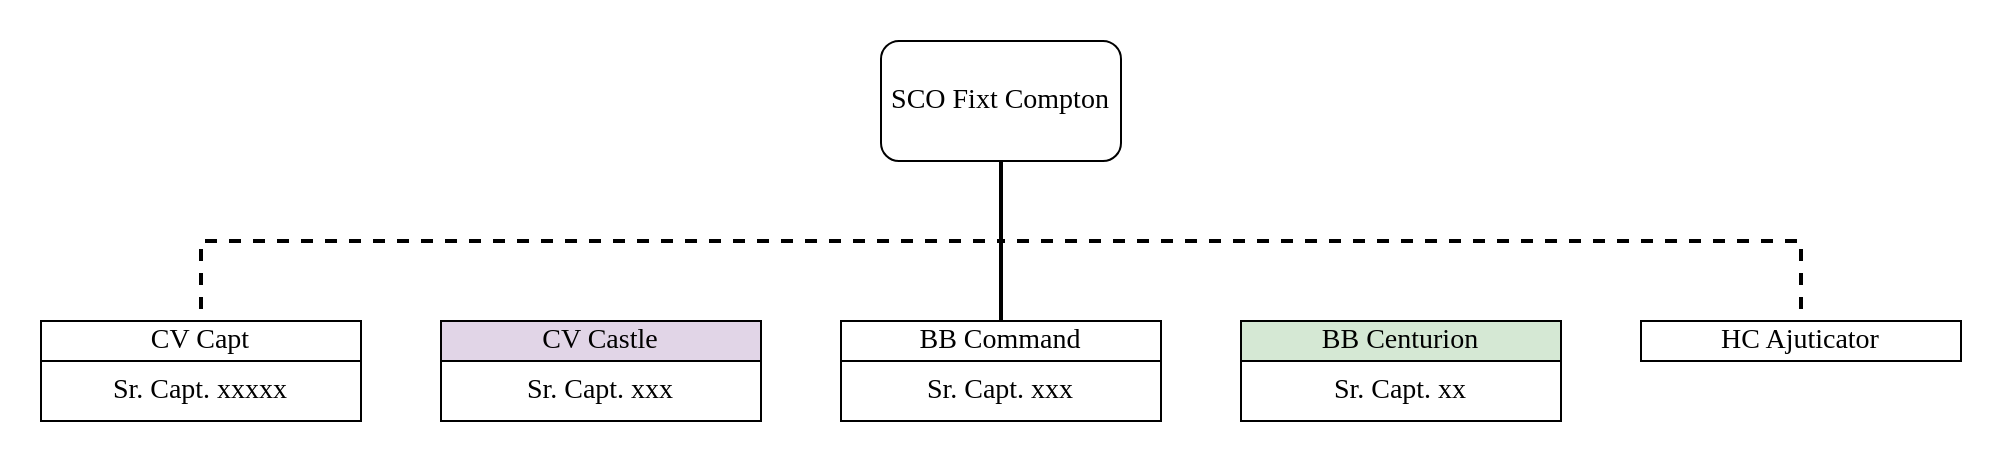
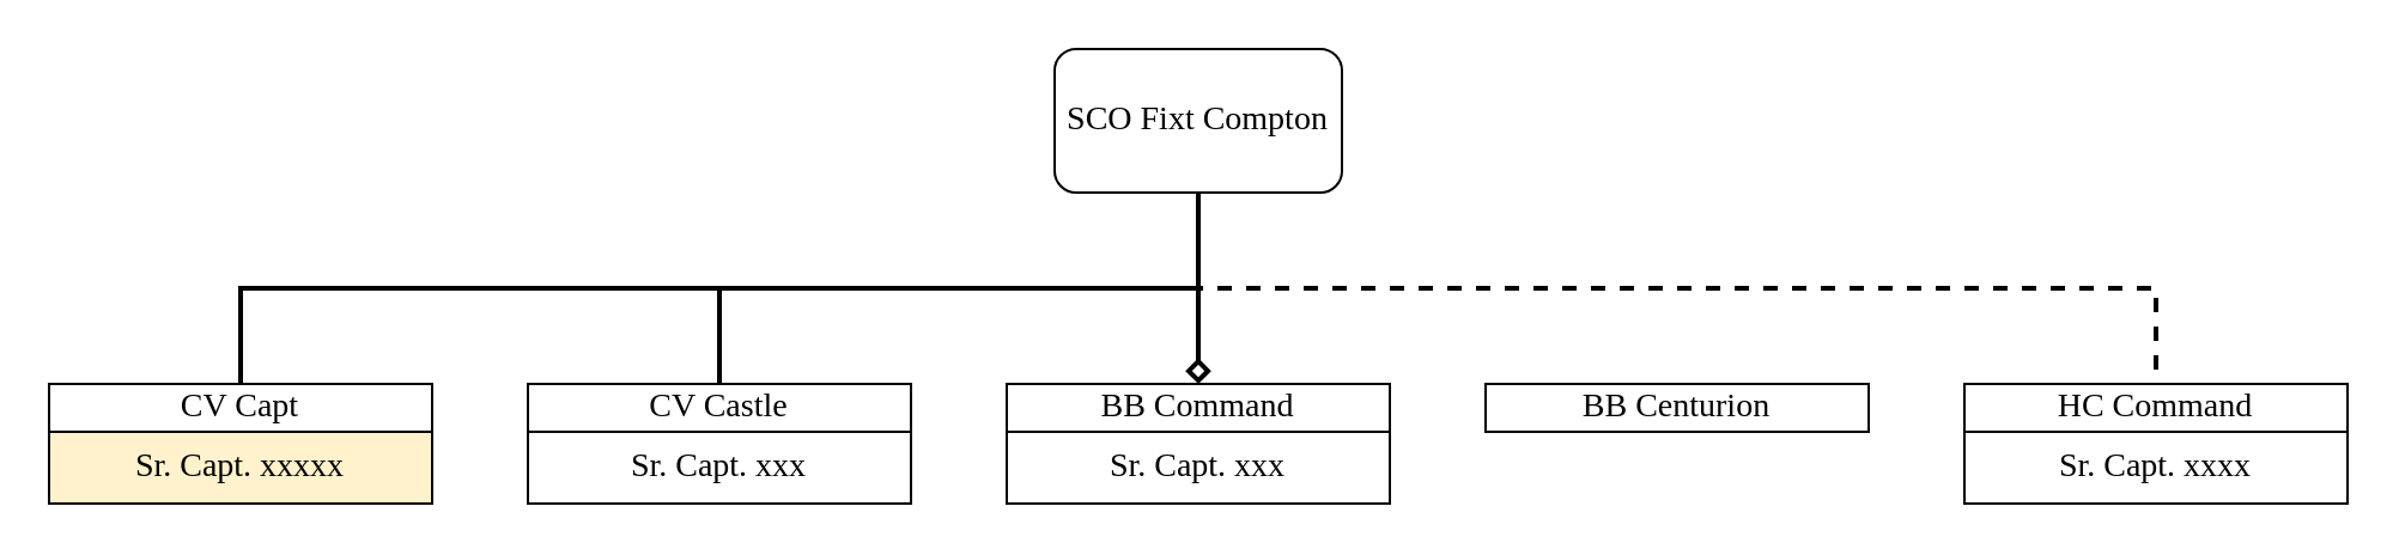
  <mxCell id="0" />
  <mxCell id="1" parent="0" />
- <mxCell id="2" style="edgeStyle=orthogonalEdgeStyle;rounded=0;orthogonalLoop=1;jettySize=auto;html=1;strokeWidth=2;endArrow=none;endFill=0;dashed=1;" edge="1" parent="1" source="4" target="7"><mxGeometry relative="1" as="geometry"><Array as="points"><mxPoint x="500" y="120" /><mxPoint x="100" y="120" /></Array><mxPoint x="100" y="160" as="targetPoint" /></mxGeometry></mxCell>
+ <mxCell id="2" style="edgeStyle=orthogonalEdgeStyle;rounded=0;orthogonalLoop=1;jettySize=auto;html=1;strokeWidth=2;endArrow=none;endFill=0;" edge="1" parent="1" source="4" target="7"><mxGeometry relative="1" as="geometry"><Array as="points"><mxPoint x="500" y="120" /><mxPoint x="100" y="120" /></Array><mxPoint x="100" y="160" as="targetPoint" /></mxGeometry></mxCell>
+ <mxCell id="3" style="edgeStyle=orthogonalEdgeStyle;rounded=0;orthogonalLoop=1;jettySize=auto;html=1;strokeWidth=2;endArrow=none;endFill=0;" edge="1" parent="1" source="4" target="10"><mxGeometry relative="1" as="geometry"><mxPoint x="300" y="160" as="targetPoint" /><Array as="points"><mxPoint x="500" y="120" /><mxPoint x="300" y="120" /></Array></mxGeometry></mxCell>
  <mxCell id="4" value="SCO Fixt Compton" style="rounded=1;whiteSpace=wrap;html=1;fontFamily=EG Garamond;fontSize=14;fontStyle=0;fontSource=https%3A%2F%2Ffonts.googleapis.com%2Fcss%3Ffamily%3DEG%2BGaramond;" vertex="1" parent="1"><mxGeometry x="440" y="20" width="120" height="60" as="geometry" /></mxCell>
- <mxCell id="5" style="edgeStyle=orthogonalEdgeStyle;rounded=0;orthogonalLoop=1;jettySize=auto;html=1;strokeWidth=2;endArrow=none;endFill=0;" edge="1" parent="1" source="4" target="13"><mxGeometry relative="1" as="geometry"><mxPoint x="790" y="110" as="sourcePoint" /><mxPoint x="500" y="160" as="targetPoint" /><Array as="points" /></mxGeometry></mxCell>
+ <mxCell id="5" style="edgeStyle=orthogonalEdgeStyle;rounded=0;orthogonalLoop=1;jettySize=auto;html=1;strokeWidth=2;endArrow=diamond;endFill=0;" edge="1" parent="1" source="4" target="13"><mxGeometry relative="1" as="geometry"><mxPoint x="790" y="110" as="sourcePoint" /><mxPoint x="500" y="160" as="targetPoint" /><Array as="points" /></mxGeometry></mxCell>
  <mxCell id="6" value="" style="group" vertex="1" connectable="0" parent="1"><mxGeometry x="20" y="160" width="160" height="50" as="geometry" /></mxCell>
  <mxCell id="7" value="&lt;div&gt;CV Capt&lt;/div&gt;" style="rounded=1;whiteSpace=wrap;html=1;fontFamily=EG Garamond;fontSize=14;fontStyle=0;fontSource=https%3A%2F%2Ffonts.googleapis.com%2Fcss%3Ffamily%3DEG%2BGaramond;arcSize=0;" vertex="1" parent="6"><mxGeometry width="160" height="20" as="geometry" /></mxCell>
- <mxCell id="8" value="&lt;div&gt;Sr. Capt. xxxxx&lt;/div&gt;" style="rounded=1;whiteSpace=wrap;html=1;fontFamily=EG Garamond;fontSize=14;fontStyle=0;fontSource=https%3A%2F%2Ffonts.googleapis.com%2Fcss%3Ffamily%3DEG%2BGaramond;arcSize=0;" vertex="1" parent="6"><mxGeometry y="20" width="160" height="30" as="geometry" /></mxCell>
+ <mxCell id="8" value="&lt;div&gt;Sr. Capt. xxxxx&lt;/div&gt;" style="rounded=1;whiteSpace=wrap;html=1;fontFamily=EG Garamond;fontSize=14;fontStyle=0;fontSource=https%3A%2F%2Ffonts.googleapis.com%2Fcss%3Ffamily%3DEG%2BGaramond;arcSize=0;fillColor=#fff2cc;" vertex="1" parent="6"><mxGeometry y="20" width="160" height="30" as="geometry" /></mxCell>
  <mxCell id="9" value="" style="group" vertex="1" connectable="0" parent="1"><mxGeometry x="220" y="160" width="160" height="50" as="geometry" /></mxCell>
- <mxCell id="10" value="&lt;div&gt;CV Castle&lt;/div&gt;" style="rounded=1;whiteSpace=wrap;html=1;fontFamily=EG Garamond;fontSize=14;fontStyle=0;fontSource=https%3A%2F%2Ffonts.googleapis.com%2Fcss%3Ffamily%3DEG%2BGaramond;arcSize=0;fillColor=#e1d5e7;" vertex="1" parent="9"><mxGeometry width="160" height="20" as="geometry" /></mxCell>
+ <mxCell id="10" value="&lt;div&gt;CV Castle&lt;/div&gt;" style="rounded=1;whiteSpace=wrap;html=1;fontFamily=EG Garamond;fontSize=14;fontStyle=0;fontSource=https%3A%2F%2Ffonts.googleapis.com%2Fcss%3Ffamily%3DEG%2BGaramond;arcSize=0;" vertex="1" parent="9"><mxGeometry width="160" height="20" as="geometry" /></mxCell>
  <mxCell id="11" value="&lt;div&gt;Sr. Capt. xxx&lt;/div&gt;" style="rounded=1;whiteSpace=wrap;html=1;fontFamily=EG Garamond;fontSize=14;fontStyle=0;fontSource=https%3A%2F%2Ffonts.googleapis.com%2Fcss%3Ffamily%3DEG%2BGaramond;arcSize=0;" vertex="1" parent="9"><mxGeometry y="20" width="160" height="30" as="geometry" /></mxCell>
  <mxCell id="12" value="" style="group" vertex="1" connectable="0" parent="1"><mxGeometry x="420" y="160" width="160" height="50" as="geometry" /></mxCell>
- <mxCell id="13" value="&lt;div&gt;BB Command&lt;/div&gt;" style="whiteSpace=wrap;html=1;fontFamily=EG Garamond;fontSize=14;fontStyle=0;fontSource=https%3A%2F%2Ffonts.googleapis.com%2Fcss%3Ffamily%3DEG%2BGaramond;arcSize=0;rounded=0;" vertex="1" parent="12"><mxGeometry width="160" height="20" as="geometry" /></mxCell>
+ <mxCell id="13" value="&lt;div&gt;BB Command&lt;/div&gt;" style="rounded=1;whiteSpace=wrap;html=1;fontFamily=EG Garamond;fontSize=14;fontStyle=0;fontSource=https%3A%2F%2Ffonts.googleapis.com%2Fcss%3Ffamily%3DEG%2BGaramond;arcSize=0;" vertex="1" parent="12"><mxGeometry width="160" height="20" as="geometry" /></mxCell>
  <mxCell id="14" value="&lt;div&gt;Sr. Capt. xxx&lt;/div&gt;" style="rounded=1;whiteSpace=wrap;html=1;fontFamily=EG Garamond;fontSize=14;fontStyle=0;fontSource=https%3A%2F%2Ffonts.googleapis.com%2Fcss%3Ffamily%3DEG%2BGaramond;arcSize=0;" vertex="1" parent="12"><mxGeometry y="20" width="160" height="30" as="geometry" /></mxCell>
  <mxCell id="15" value="" style="group" vertex="1" connectable="0" parent="1"><mxGeometry x="620" y="160" width="160" height="50" as="geometry" /></mxCell>
- <mxCell id="16" value="&lt;div&gt;BB Centurion&lt;/div&gt;" style="rounded=1;whiteSpace=wrap;html=1;fontFamily=EG Garamond;fontSize=14;fontStyle=0;fontSource=https%3A%2F%2Ffonts.googleapis.com%2Fcss%3Ffamily%3DEG%2BGaramond;arcSize=0;fillColor=#d5e8d4;" vertex="1" parent="15"><mxGeometry width="160" height="20" as="geometry" /></mxCell>
- <mxCell id="17" value="&lt;div&gt;Sr. Capt. xx&lt;/div&gt;" style="rounded=1;whiteSpace=wrap;html=1;fontFamily=EG Garamond;fontSize=14;fontStyle=0;fontSource=https%3A%2F%2Ffonts.googleapis.com%2Fcss%3Ffamily%3DEG%2BGaramond;arcSize=0;" vertex="1" parent="15"><mxGeometry y="20" width="160" height="30" as="geometry" /></mxCell>
+ <mxCell id="16" value="&lt;div&gt;BB Centurion&lt;/div&gt;" style="rounded=1;whiteSpace=wrap;html=1;fontFamily=EG Garamond;fontSize=14;fontStyle=0;fontSource=https%3A%2F%2Ffonts.googleapis.com%2Fcss%3Ffamily%3DEG%2BGaramond;arcSize=0;" vertex="1" parent="15"><mxGeometry width="160" height="20" as="geometry" /></mxCell>
  <mxCell id="18" value="" style="group" vertex="1" connectable="0" parent="1"><mxGeometry x="820" y="160" width="160" height="50" as="geometry" /></mxCell>
- <mxCell id="19" value="&lt;div&gt;HC Ajuticator&lt;/div&gt;" style="rounded=1;whiteSpace=wrap;html=1;fontFamily=EG Garamond;fontSize=14;fontStyle=0;fontSource=https%3A%2F%2Ffonts.googleapis.com%2Fcss%3Ffamily%3DEG%2BGaramond;arcSize=0;" vertex="1" parent="18"><mxGeometry width="160" height="20" as="geometry" /></mxCell>
+ <mxCell id="19" value="&lt;div&gt;HC Command&lt;/div&gt;" style="rounded=1;whiteSpace=wrap;html=1;fontFamily=EG Garamond;fontSize=14;fontStyle=0;fontSource=https%3A%2F%2Ffonts.googleapis.com%2Fcss%3Ffamily%3DEG%2BGaramond;arcSize=0;" vertex="1" parent="18"><mxGeometry width="160" height="20" as="geometry" /></mxCell>
+ <mxCell id="20" value="&lt;div&gt;Sr. Capt. xxxx&lt;/div&gt;" style="rounded=1;whiteSpace=wrap;html=1;fontFamily=EG Garamond;fontSize=14;fontStyle=0;fontSource=https%3A%2F%2Ffonts.googleapis.com%2Fcss%3Ffamily%3DEG%2BGaramond;arcSize=0;" vertex="1" parent="18"><mxGeometry y="20" width="160" height="30" as="geometry" /></mxCell>
  <mxCell id="21" style="edgeStyle=orthogonalEdgeStyle;rounded=0;orthogonalLoop=1;jettySize=auto;html=1;strokeWidth=2;endArrow=none;endFill=0;dashed=1;" edge="1" parent="1" source="4" target="19"><mxGeometry relative="1" as="geometry"><mxPoint x="500" y="70" as="sourcePoint" /><mxPoint x="900" y="110" as="targetPoint" /><Array as="points"><mxPoint x="500" y="120" /><mxPoint x="900" y="120" /></Array></mxGeometry></mxCell>
